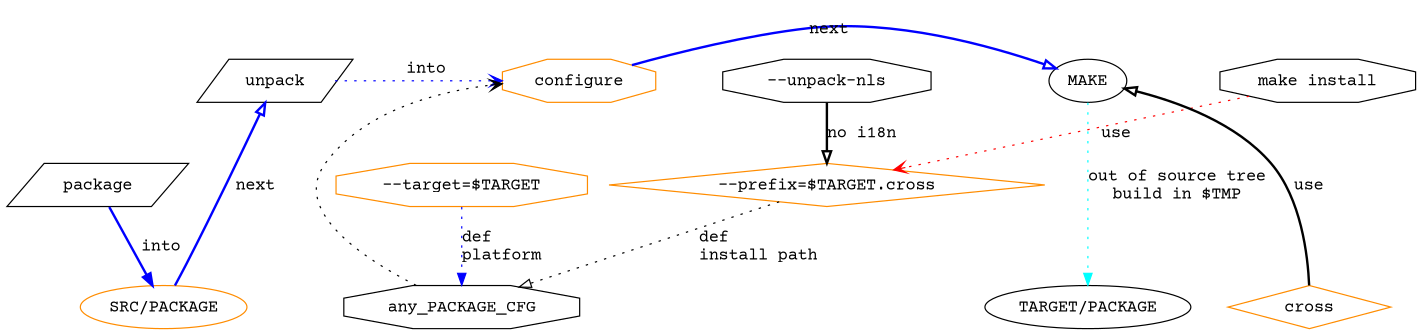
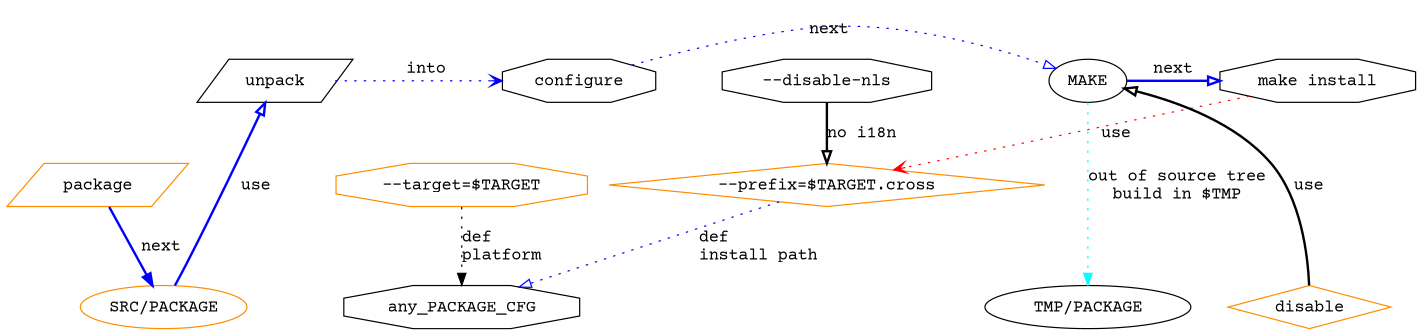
  digraph {
    fontname="Courier Prime"
    rankdir=TB
    node [color=black fontname="Courier Prime" shape=octagon]
    edge [arrowhead=onormal fontname="Courier Prime" style=dotted]
    unpack [shape=parallelogram]
-   configure [color=darkorange]
+   configure
    MAKE [shape=ellipse]
    "make install"
    "SRC/PACKAGE" [color=darkorange shape=ellipse]
    any_PACKAGE_CFG
-   package [shape=parallelogram]
+   package [color=darkorange shape=parallelogram]
    n8 [color=darkorange label="--prefix=$TARGET.cross" shape=diamond]
-   cross [color=darkorange shape=diamond]
-   n10 [label="TARGET/PACKAGE" shape=ellipse]
+   cross [color=darkorange shape=diamond label=disable]
+   n10 [label="TMP/PACKAGE" shape=ellipse]
    "--target=$TARGET" [color=darkorange]
-   "--disable-nls" [label="--unpack-nls"]
+   "--disable-nls"
    subgraph sub_1 {
      rank=same
      unpack
      configure
      MAKE
      "make install"
    }
    subgraph sub_2 {
      rank=same
      "SRC/PACKAGE"
      any_PACKAGE_CFG
    }
    subgraph sub_3 {
      rank=same
      package
      n8
    }
    subgraph sub_4 {
      rank=same
      any_PACKAGE_CFG
      cross
      n10
    }
    unpack -> configure [arrowhead=vee color=blue label=into]
-   configure -> MAKE [color=blue label=next style=bold]
+   configure -> MAKE [color=blue label=next]
+   MAKE -> "make install" [color=blue label=next style=bold]
    MAKE -> n10 [arrowhead=normal color=cyan label="out of source tree\lbuild in $TMP"]
    "make install" -> n8 [arrowhead=vee color=red label=use]
-   "SRC/PACKAGE" -> unpack [color=blue label=next style=bold]
-   any_PACKAGE_CFG -> configure [arrowhead=vee]
-   package -> "SRC/PACKAGE" [arrowhead=normal color=blue label=into style=bold]
-   n8 -> any_PACKAGE_CFG [label="def\linstall path"]
+   "SRC/PACKAGE" -> unpack [color=blue label=use style=bold]
+   package -> "SRC/PACKAGE" [arrowhead=normal color=blue label=next style=bold]
+   n8 -> any_PACKAGE_CFG [label="def\linstall path" color=blue]
    cross -> MAKE [label=use style=bold]
-   "--target=$TARGET" -> any_PACKAGE_CFG [arrowhead=normal label="def\lplatform" color=blue]
+   "--target=$TARGET" -> any_PACKAGE_CFG [arrowhead=normal label="def\lplatform"]
    "--disable-nls" -> n8 [label="no i18n" style=bold]
  }
